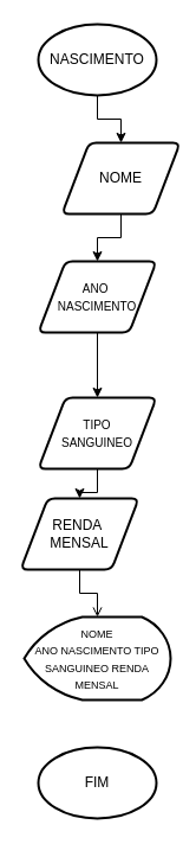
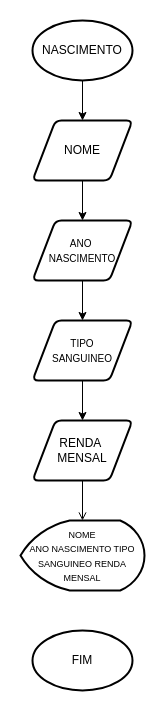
  <mxCell id="0" />
  <mxCell id="1" parent="0" />
  <mxCell id="2" value="" style="edgeStyle=orthogonalEdgeStyle;rounded=0;orthogonalLoop=1;jettySize=auto;html=1;" edge="1" parent="1" source="3" target="5"><mxGeometry relative="1" as="geometry" /></mxCell>
  <mxCell id="3" value="NASCIMENTO" style="strokeWidth=2;html=1;shape=mxgraph.flowchart.start_1;whiteSpace=wrap;" vertex="1" parent="1"><mxGeometry x="32" y="20" width="100" height="60" as="geometry" /></mxCell>
  <mxCell id="4" value="" style="edgeStyle=orthogonalEdgeStyle;rounded=0;orthogonalLoop=1;jettySize=auto;html=1;" edge="1" parent="1" source="5" target="11"><mxGeometry relative="1" as="geometry" /></mxCell>
- <mxCell id="5" value="NOME" style="shape=parallelogram;html=1;strokeWidth=2;perimeter=parallelogramPerimeter;whiteSpace=wrap;rounded=1;arcSize=12;size=0.23;" vertex="1" parent="1"><mxGeometry x="52" y="120" width="100" height="60" as="geometry" /></mxCell>
+ <mxCell id="5" value="NOME" style="shape=parallelogram;html=1;strokeWidth=2;perimeter=parallelogramPerimeter;whiteSpace=wrap;rounded=1;arcSize=12;size=0.23;" vertex="1" parent="1"><mxGeometry x="32" y="120" width="100" height="60" as="geometry" /></mxCell>
  <mxCell id="6" value="" style="edgeStyle=orthogonalEdgeStyle;rounded=0;orthogonalLoop=1;jettySize=auto;html=1;" edge="1" parent="1" source="7" target="9"><mxGeometry relative="1" as="geometry" /></mxCell>
- <mxCell id="7" value="&lt;font style=&quot;font-size: 10px;&quot;&gt;TIPO&lt;/font&gt;&lt;div&gt;&lt;font style=&quot;font-size: 10px;&quot;&gt;SANGUINEO&lt;/font&gt;&lt;/div&gt;" style="shape=parallelogram;html=1;strokeWidth=2;perimeter=parallelogramPerimeter;whiteSpace=wrap;rounded=1;arcSize=12;size=0.23;" vertex="1" parent="1"><mxGeometry x="32" y="335" width="100" height="60" as="geometry" /></mxCell>
+ <mxCell id="7" value="&lt;font style=&quot;font-size: 10px;&quot;&gt;TIPO&lt;/font&gt;&lt;div&gt;&lt;font style=&quot;font-size: 10px;&quot;&gt;SANGUINEO&lt;/font&gt;&lt;/div&gt;" style="shape=parallelogram;html=1;strokeWidth=2;perimeter=parallelogramPerimeter;whiteSpace=wrap;rounded=1;arcSize=12;size=0.23;" vertex="1" parent="1"><mxGeometry x="32" y="320" width="100" height="60" as="geometry" /></mxCell>
  <mxCell id="8" value="" style="edgeStyle=orthogonalEdgeStyle;rounded=0;orthogonalLoop=1;jettySize=auto;html=1;endArrow=open;" edge="1" parent="1" source="9" target="12"><mxGeometry relative="1" as="geometry" /></mxCell>
- <mxCell id="9" value="RENDA&amp;nbsp;&lt;div&gt;MENSAL&lt;/div&gt;" style="shape=parallelogram;html=1;strokeWidth=2;perimeter=parallelogramPerimeter;whiteSpace=wrap;rounded=1;arcSize=12;size=0.23;" vertex="1" parent="1"><mxGeometry x="17" y="420" width="100" height="60" as="geometry" /></mxCell>
+ <mxCell id="9" value="RENDA&amp;nbsp;&lt;div&gt;MENSAL&lt;/div&gt;" style="shape=parallelogram;html=1;strokeWidth=2;perimeter=parallelogramPerimeter;whiteSpace=wrap;rounded=1;arcSize=12;size=0.23;" vertex="1" parent="1"><mxGeometry x="32" y="420" width="100" height="60" as="geometry" /></mxCell>
  <mxCell id="10" value="" style="edgeStyle=orthogonalEdgeStyle;rounded=0;orthogonalLoop=1;jettySize=auto;html=1;" edge="1" parent="1" source="11" target="7"><mxGeometry relative="1" as="geometry" /></mxCell>
  <mxCell id="11" value="&lt;font style=&quot;font-size: 10px;&quot;&gt;ANO&amp;nbsp;&lt;/font&gt;&lt;div&gt;&lt;font style=&quot;font-size: 10px;&quot;&gt;NASCIMENTO&lt;/font&gt;&lt;/div&gt;" style="shape=parallelogram;html=1;strokeWidth=2;perimeter=parallelogramPerimeter;whiteSpace=wrap;rounded=1;arcSize=12;size=0.23;" vertex="1" parent="1"><mxGeometry x="32" y="220" width="100" height="60" as="geometry" /></mxCell>
  <mxCell id="12" value="&lt;font style=&quot;font-size: 9px;&quot;&gt;NOME&lt;br&gt;ANO NASCIMENTO TIPO SANGUINEO RENDA MENSAL&lt;/font&gt;" style="strokeWidth=2;html=1;shape=mxgraph.flowchart.display;whiteSpace=wrap;" vertex="1" parent="1"><mxGeometry x="20" y="520" width="124" height="70" as="geometry" /></mxCell>
  <mxCell id="13" value="FIM" style="strokeWidth=2;html=1;shape=mxgraph.flowchart.start_1;whiteSpace=wrap;" vertex="1" parent="1"><mxGeometry x="32" y="630" width="100" height="60" as="geometry" /></mxCell>
